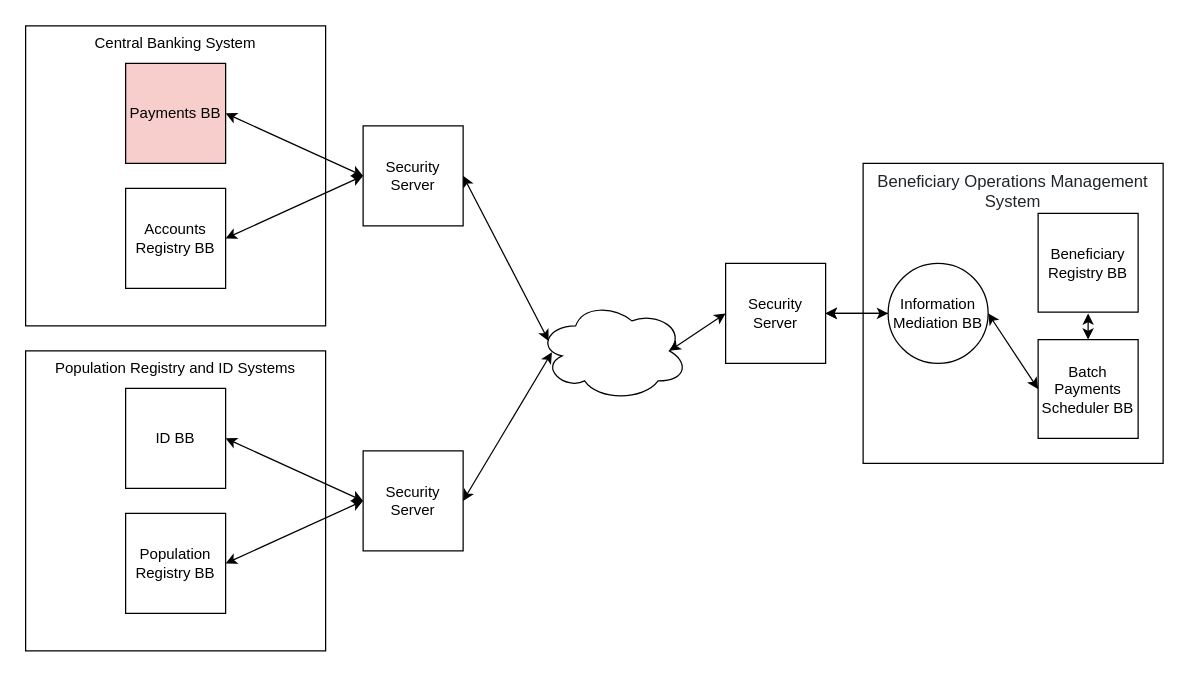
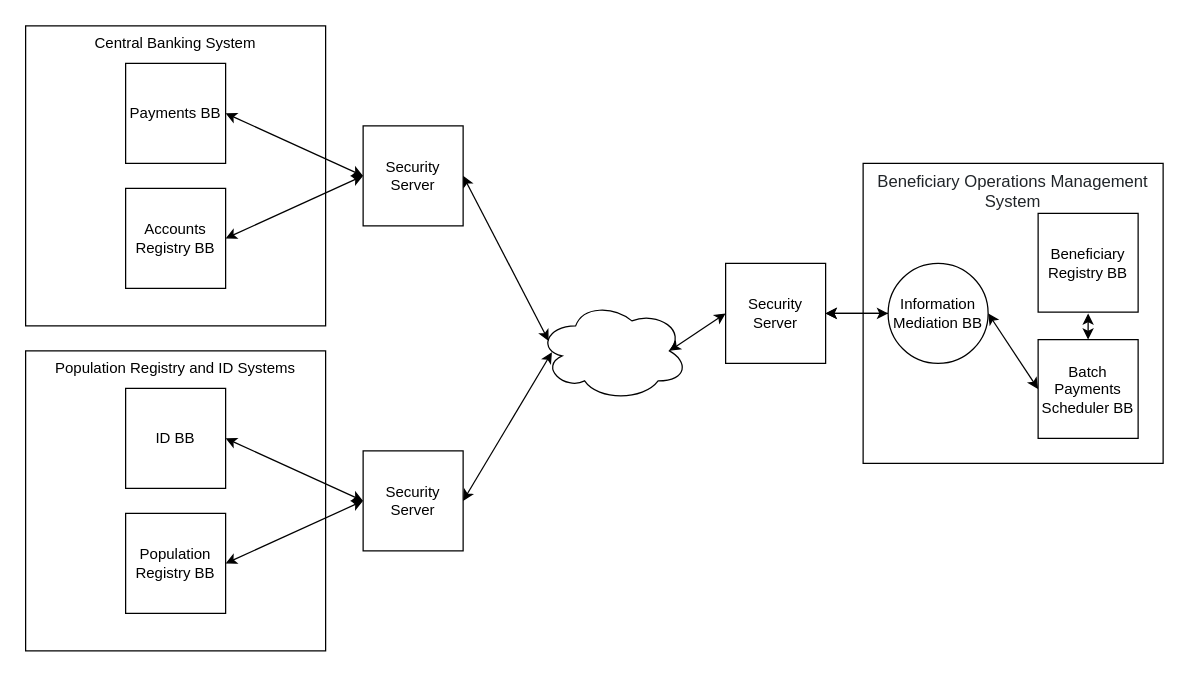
  <mxCell id="0" />
  <mxCell id="1" parent="0" />
  <mxCell id="2" value="Population Registry and ID Systems" style="whiteSpace=wrap;html=1;aspect=fixed;verticalAlign=top;" parent="1" vertex="1"><mxGeometry x="20" y="280" width="240" height="240" as="geometry" /></mxCell>
  <mxCell id="3" value="ID BB" style="whiteSpace=wrap;html=1;aspect=fixed;" parent="1" vertex="1"><mxGeometry x="100" y="310" width="80" height="80" as="geometry" /></mxCell>
  <mxCell id="4" value="" style="ellipse;shape=cloud;whiteSpace=wrap;html=1;" parent="1" vertex="1"><mxGeometry x="430" y="240" width="120" height="80" as="geometry" /></mxCell>
  <mxCell id="5" value="" style="endArrow=classic;startArrow=classic;html=1;entryX=0;entryY=0.5;entryDx=0;entryDy=0;exitX=0.875;exitY=0.5;exitDx=0;exitDy=0;exitPerimeter=0;" parent="1" source="4" target="22" edge="1"><mxGeometry width="50" height="50" relative="1" as="geometry"><mxPoint x="490" y="430" as="sourcePoint" /><mxPoint x="540" y="380" as="targetPoint" /></mxGeometry></mxCell>
  <mxCell id="6" value="" style="endArrow=classic;startArrow=classic;html=1;entryX=0;entryY=0.5;entryDx=0;entryDy=0;exitX=1;exitY=0.5;exitDx=0;exitDy=0;" parent="1" source="3" target="9" edge="1"><mxGeometry width="50" height="50" relative="1" as="geometry"><mxPoint x="310" y="340" as="sourcePoint" /><mxPoint x="385" y="340" as="targetPoint" /></mxGeometry></mxCell>
  <mxCell id="7" value="Population Registry BB" style="whiteSpace=wrap;html=1;aspect=fixed;" parent="1" vertex="1"><mxGeometry x="100" y="410" width="80" height="80" as="geometry" /></mxCell>
  <mxCell id="8" value="" style="endArrow=classic;startArrow=classic;html=1;entryX=0;entryY=0.5;entryDx=0;entryDy=0;exitX=1;exitY=0.5;exitDx=0;exitDy=0;" parent="1" source="7" target="9" edge="1"><mxGeometry width="50" height="50" relative="1" as="geometry"><mxPoint x="330" y="470" as="sourcePoint" /><mxPoint x="402" y="550" as="targetPoint" /></mxGeometry></mxCell>
  <mxCell id="9" value="Security Server" style="whiteSpace=wrap;html=1;aspect=fixed;" parent="1" vertex="1"><mxGeometry x="290" y="360" width="80" height="80" as="geometry" /></mxCell>
  <mxCell id="10" value="" style="endArrow=classic;startArrow=classic;html=1;exitX=1;exitY=0.5;exitDx=0;exitDy=0;entryX=0.092;entryY=0.513;entryDx=0;entryDy=0;entryPerimeter=0;" parent="1" source="9" target="4" edge="1"><mxGeometry width="50" height="50" relative="1" as="geometry"><mxPoint x="400" y="315" as="sourcePoint" /><mxPoint x="410" y="340" as="targetPoint" /></mxGeometry></mxCell>
  <mxCell id="11" value="Central Banking System" style="whiteSpace=wrap;html=1;aspect=fixed;verticalAlign=top;" vertex="1" parent="1"><mxGeometry x="20" y="20" width="240" height="240" as="geometry" /></mxCell>
- <mxCell id="12" value="Payments BB" style="whiteSpace=wrap;html=1;aspect=fixed;fillColor=#f8cecc;" vertex="1" parent="1"><mxGeometry x="100" y="50" width="80" height="80" as="geometry" /></mxCell>
+ <mxCell id="12" value="Payments BB" style="whiteSpace=wrap;html=1;aspect=fixed;" vertex="1" parent="1"><mxGeometry x="100" y="50" width="80" height="80" as="geometry" /></mxCell>
  <mxCell id="13" value="Accounts Registry BB" style="whiteSpace=wrap;html=1;aspect=fixed;" vertex="1" parent="1"><mxGeometry x="100" y="150" width="80" height="80" as="geometry" /></mxCell>
  <mxCell id="14" value="Security Server" style="whiteSpace=wrap;html=1;aspect=fixed;" vertex="1" parent="1"><mxGeometry x="290" y="100" width="80" height="80" as="geometry" /></mxCell>
  <mxCell id="15" value="" style="endArrow=classic;startArrow=classic;html=1;exitX=1;exitY=0.5;exitDx=0;exitDy=0;entryX=0.07;entryY=0.4;entryDx=0;entryDy=0;entryPerimeter=0;" edge="1" parent="1" source="14" target="4"><mxGeometry width="50" height="50" relative="1" as="geometry"><mxPoint x="400" y="55" as="sourcePoint" /><mxPoint x="411.04" y="141.04" as="targetPoint" /></mxGeometry></mxCell>
  <mxCell id="16" value="" style="endArrow=classic;startArrow=classic;html=1;entryX=0;entryY=0.5;entryDx=0;entryDy=0;exitX=1;exitY=0.5;exitDx=0;exitDy=0;" edge="1" parent="1"><mxGeometry width="50" height="50" relative="1" as="geometry"><mxPoint x="180" y="90" as="sourcePoint" /><mxPoint x="290" y="140" as="targetPoint" /></mxGeometry></mxCell>
  <mxCell id="17" value="" style="endArrow=classic;startArrow=classic;html=1;entryX=0;entryY=0.5;entryDx=0;entryDy=0;exitX=1;exitY=0.5;exitDx=0;exitDy=0;" edge="1" parent="1"><mxGeometry width="50" height="50" relative="1" as="geometry"><mxPoint x="180" y="190" as="sourcePoint" /><mxPoint x="290" y="140" as="targetPoint" /></mxGeometry></mxCell>
  <mxCell id="18" value="" style="group" vertex="1" connectable="0" parent="1"><mxGeometry x="580" y="130" width="350" height="240" as="geometry" /></mxCell>
  <mxCell id="19" value="&lt;span id=&quot;docs-internal-guid-d1cbb6c7-7fff-2ffb-d0a0-957149ed9853&quot;&gt;&lt;span style=&quot;font-size: 10pt ; font-family: &amp;#34;arial&amp;#34; ; color: rgb(33 , 37 , 41) ; background-color: transparent ; vertical-align: baseline&quot;&gt;Beneficiary Operations Management System&lt;/span&gt;&lt;/span&gt;" style="whiteSpace=wrap;html=1;aspect=fixed;verticalAlign=top;" parent="18" vertex="1"><mxGeometry x="110" width="240" height="240" as="geometry" /></mxCell>
  <mxCell id="20" value="Beneficiary Registry BB" style="whiteSpace=wrap;html=1;aspect=fixed;" parent="18" vertex="1"><mxGeometry x="250" y="40" width="80" height="79" as="geometry" /></mxCell>
  <mxCell id="21" value="Information Mediation BB" style="ellipse;whiteSpace=wrap;html=1;aspect=fixed;" parent="18" vertex="1"><mxGeometry x="130" y="80" width="80" height="80" as="geometry" /></mxCell>
  <mxCell id="22" value="Security Server" style="whiteSpace=wrap;html=1;aspect=fixed;" parent="18" vertex="1"><mxGeometry y="80" width="80" height="80" as="geometry" /></mxCell>
  <mxCell id="23" value="" style="endArrow=classic;startArrow=classic;html=1;entryX=0;entryY=0.5;entryDx=0;entryDy=0;exitX=1;exitY=0.5;exitDx=0;exitDy=0;" parent="18" source="22" target="21" edge="1"><mxGeometry width="50" height="50" relative="1" as="geometry"><mxPoint x="100" y="140" as="sourcePoint" /><mxPoint x="110" y="120" as="targetPoint" /></mxGeometry></mxCell>
  <mxCell id="24" value="" style="edgeStyle=orthogonalEdgeStyle;rounded=0;orthogonalLoop=1;jettySize=auto;html=1;" edge="1" parent="18" source="21" target="22"><mxGeometry relative="1" as="geometry" /></mxCell>
  <mxCell id="25" value="Batch Payments Scheduler BB" style="whiteSpace=wrap;html=1;aspect=fixed;" vertex="1" parent="18"><mxGeometry x="250" y="141" width="80" height="79" as="geometry" /></mxCell>
  <mxCell id="26" value="" style="endArrow=classic;startArrow=classic;html=1;entryX=0;entryY=0.5;entryDx=0;entryDy=0;" edge="1" parent="18" target="25"><mxGeometry width="50" height="50" relative="1" as="geometry"><mxPoint x="210" y="120" as="sourcePoint" /><mxPoint x="260" y="89.5" as="targetPoint" /></mxGeometry></mxCell>
  <mxCell id="27" value="" style="endArrow=classic;startArrow=classic;html=1;" edge="1" parent="18" target="25"><mxGeometry width="50" height="50" relative="1" as="geometry"><mxPoint x="290" y="120" as="sourcePoint" /><mxPoint x="315" y="130" as="targetPoint" /></mxGeometry></mxCell>
